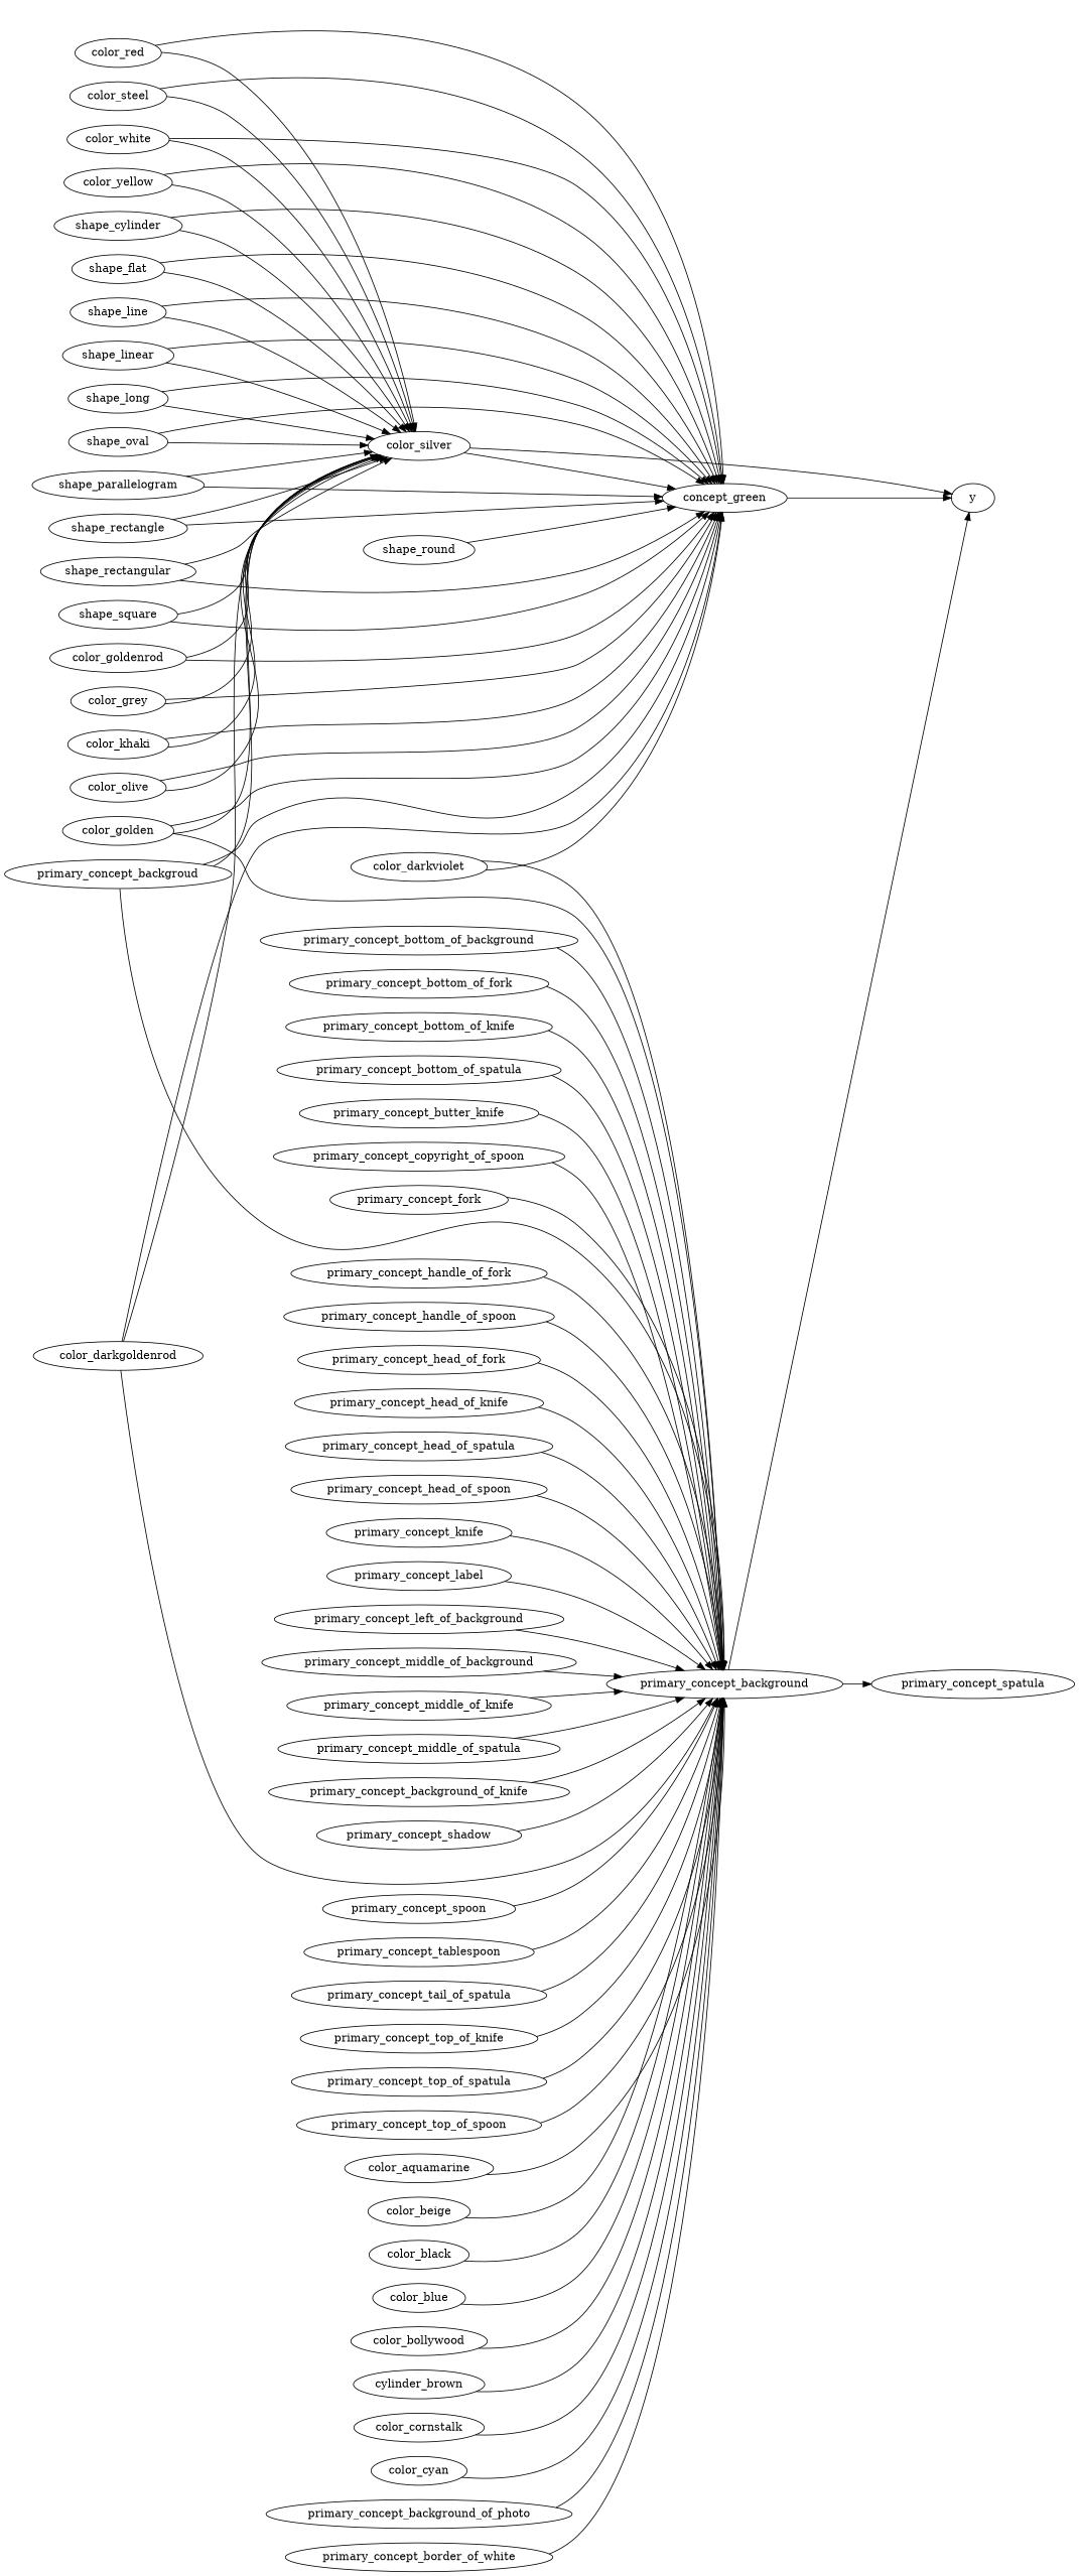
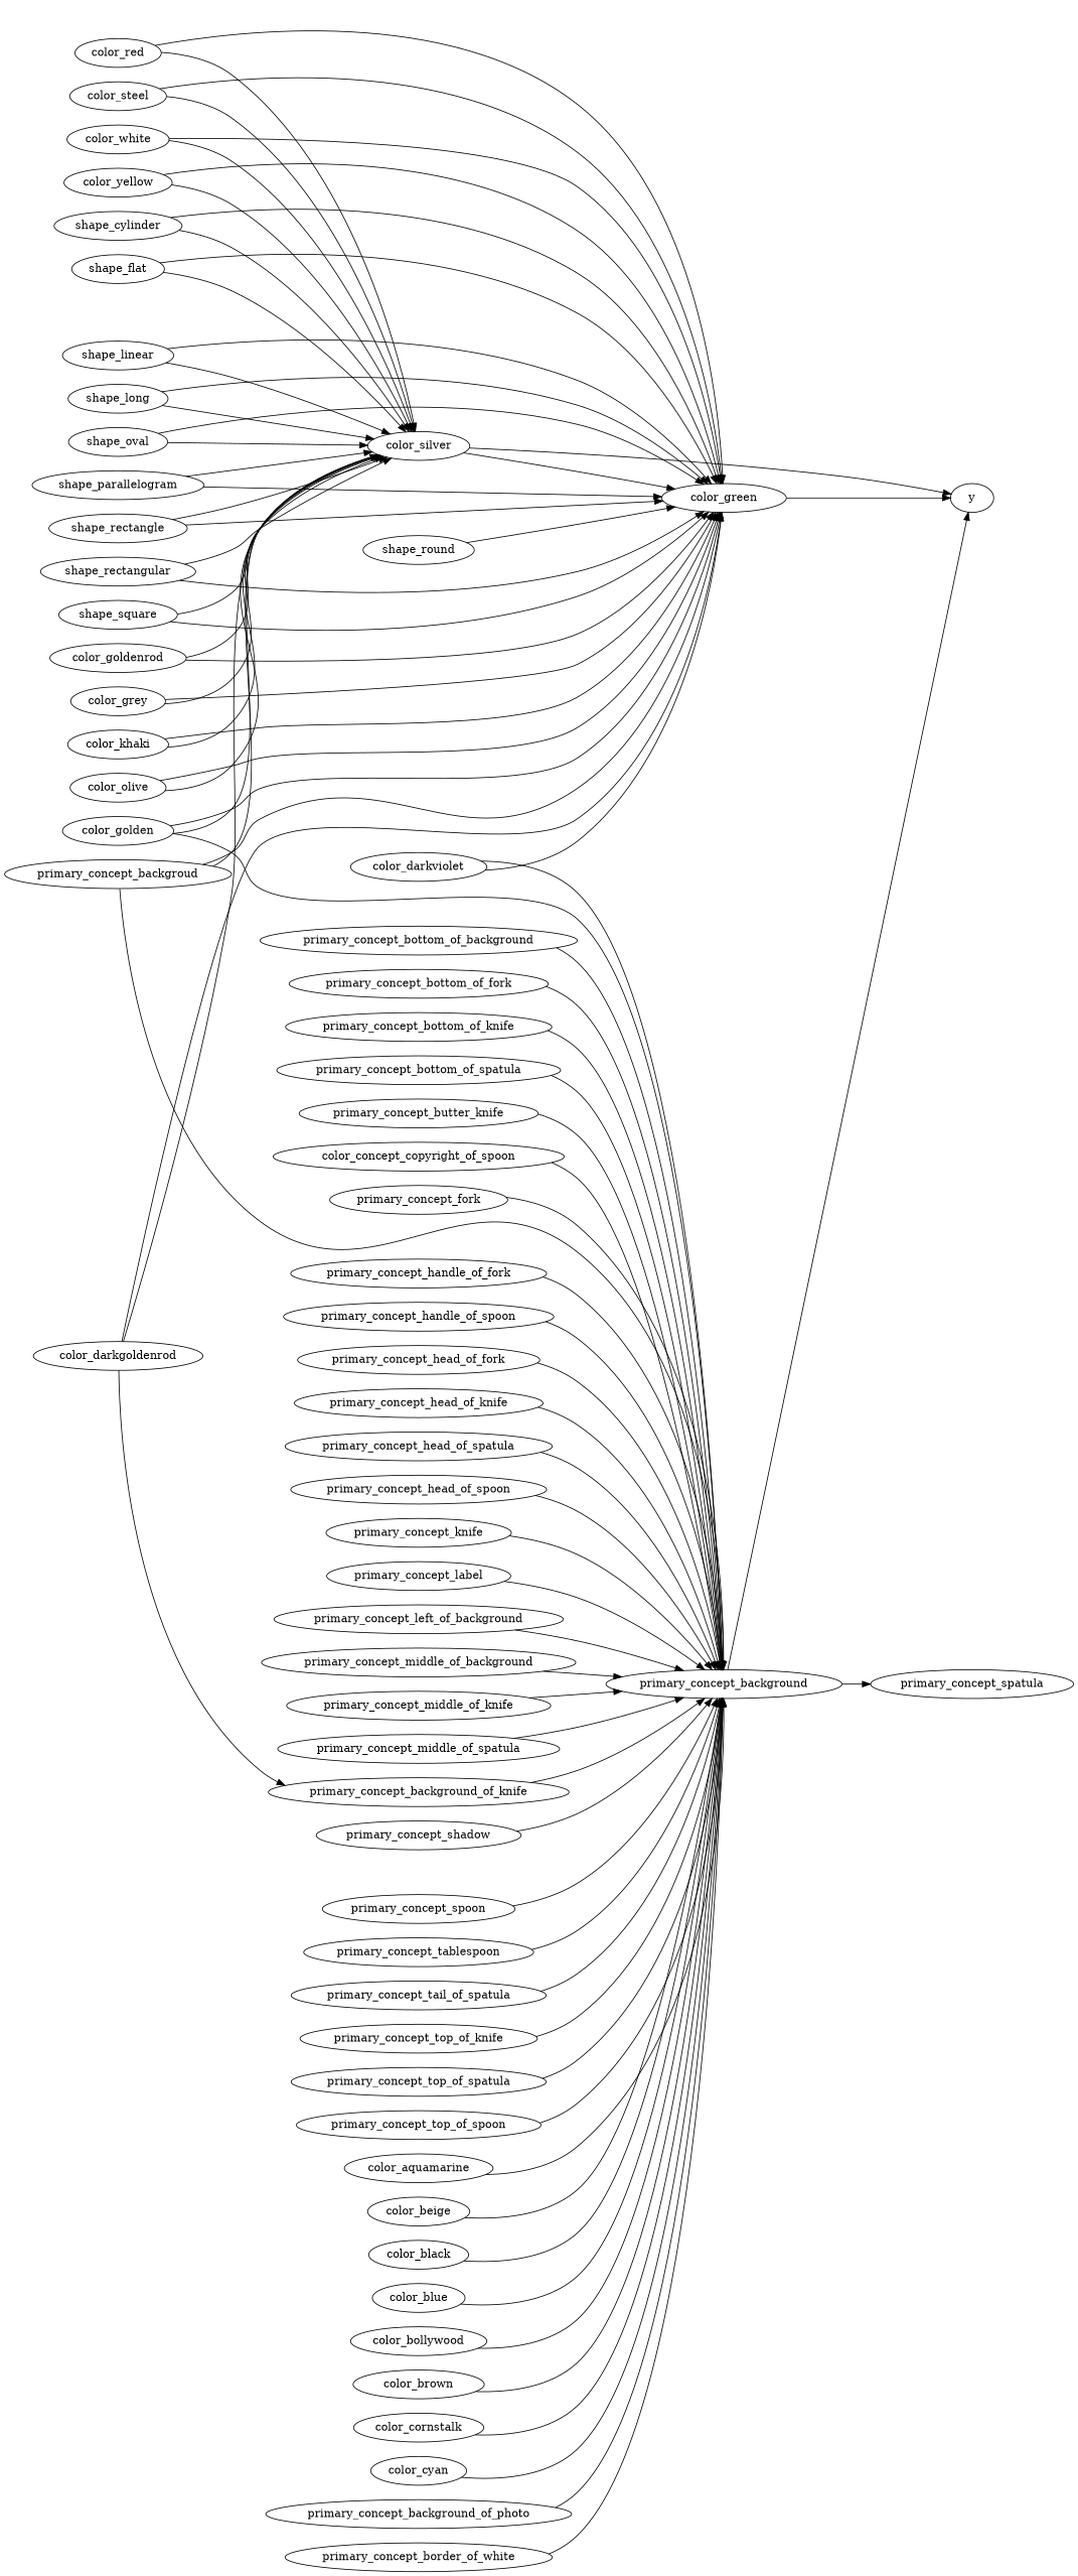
  strict digraph {
    rankdir=LR
    primary_concept_background
    y
    primary_concept_spatula
-   color_green [label=concept_green]
+   color_green
    color_silver
    primary_concept_backgroud
    primary_concept_background_of_knife
    primary_concept_background_of_photo
    n9 [label=primary_concept_border_of_white]
    primary_concept_bottom_of_background
    primary_concept_bottom_of_fork
    primary_concept_bottom_of_knife
    primary_concept_bottom_of_spatula
    primary_concept_butter_knife
-   primary_concept_copyright_of_spoon
+   primary_concept_copyright_of_spoon [label=color_concept_copyright_of_spoon]
    primary_concept_fork
    primary_concept_handle_of_fork
    primary_concept_handle_of_spoon
    primary_concept_head_of_fork
    primary_concept_head_of_knife
    primary_concept_head_of_spatula
    primary_concept_head_of_spoon
    primary_concept_knife
    primary_concept_label
    primary_concept_left_of_background
    primary_concept_middle_of_background
    primary_concept_middle_of_knife
    primary_concept_middle_of_spatula
    primary_concept_shadow
    primary_concept_spoon
    primary_concept_tablespoon
    primary_concept_tail_of_spatula
    primary_concept_top_of_knife
    primary_concept_top_of_spatula
    primary_concept_top_of_spoon
    color_aquamarine
    color_beige
    color_black
    color_blue
    color_bollywood
-   color_brown [label=cylinder_brown]
+   color_brown
    color_cornstalk
    color_cyan
    color_darkgoldenrod
    color_darkviolet
    color_golden
    color_goldenrod
    color_grey
    color_khaki
    color_olive
    color_red
    color_steel
    color_white
    color_yellow
    shape_cylinder
    shape_flat
-   shape_line
    shape_linear
    shape_long
    shape_oval
    shape_parallelogram
    shape_rectangle
    shape_rectangular
    shape_round
    shape_square
    primary_concept_background -> y
    primary_concept_background -> primary_concept_spatula
    color_green -> y
    color_silver -> y
    color_silver -> color_green
    primary_concept_backgroud -> primary_concept_background
    primary_concept_backgroud -> color_green
    primary_concept_backgroud -> color_silver
    primary_concept_background_of_knife -> primary_concept_background
    primary_concept_background_of_photo -> primary_concept_background
    n9 -> primary_concept_background
    primary_concept_bottom_of_background -> primary_concept_background
    primary_concept_bottom_of_fork -> primary_concept_background
    primary_concept_bottom_of_knife -> primary_concept_background
    primary_concept_bottom_of_spatula -> primary_concept_background
    primary_concept_butter_knife -> primary_concept_background
    primary_concept_copyright_of_spoon -> primary_concept_background
    primary_concept_fork -> primary_concept_background
    primary_concept_handle_of_fork -> primary_concept_background
    primary_concept_handle_of_spoon -> primary_concept_background
    primary_concept_head_of_fork -> primary_concept_background
    primary_concept_head_of_knife -> primary_concept_background
    primary_concept_head_of_spatula -> primary_concept_background
    primary_concept_head_of_spoon -> primary_concept_background
    primary_concept_knife -> primary_concept_background
    primary_concept_label -> primary_concept_background
    primary_concept_left_of_background -> primary_concept_background
    primary_concept_middle_of_background -> primary_concept_background
    primary_concept_middle_of_knife -> primary_concept_background
    primary_concept_middle_of_spatula -> primary_concept_background
    primary_concept_shadow -> primary_concept_background
    primary_concept_spoon -> primary_concept_background
    primary_concept_tablespoon -> primary_concept_background
    primary_concept_tail_of_spatula -> primary_concept_background
    primary_concept_top_of_knife -> primary_concept_background
    primary_concept_top_of_spatula -> primary_concept_background
    primary_concept_top_of_spoon -> primary_concept_background
    color_aquamarine -> primary_concept_background
    color_beige -> primary_concept_background
    color_black -> primary_concept_background
    color_blue -> primary_concept_background
    color_bollywood -> primary_concept_background
    color_brown -> primary_concept_background
    color_cornstalk -> primary_concept_background
    color_cyan -> primary_concept_background
-   color_darkgoldenrod -> primary_concept_background
+   color_darkgoldenrod -> primary_concept_background_of_knife
    color_darkgoldenrod -> color_green
    color_darkgoldenrod -> color_silver
    color_darkviolet -> primary_concept_background
    color_darkviolet -> color_green
    color_golden -> primary_concept_background
    color_golden -> color_green
    color_golden -> color_silver
    color_goldenrod -> color_green
    color_goldenrod -> color_silver
    color_grey -> color_green
    color_grey -> color_silver
    color_khaki -> color_green
    color_khaki -> color_silver
    color_olive -> color_green
    color_olive -> color_silver
    color_red -> color_green
    color_red -> color_silver
    color_steel -> color_green
    color_steel -> color_silver
    color_white -> color_green
    color_white -> color_silver
    color_yellow -> color_green
    color_yellow -> color_silver
    shape_cylinder -> color_green
    shape_cylinder -> color_silver
    shape_flat -> color_green
    shape_flat -> color_silver
-   shape_line -> color_green
-   shape_line -> color_silver
    shape_linear -> color_green
    shape_linear -> color_silver
    shape_long -> color_green
    shape_long -> color_silver
    shape_oval -> color_green
    shape_oval -> color_silver
    shape_parallelogram -> color_green
    shape_parallelogram -> color_silver
    shape_rectangle -> color_green
    shape_rectangle -> color_silver
    shape_rectangular -> color_green
    shape_rectangular -> color_silver
    shape_round -> color_green
    shape_square -> color_green
    shape_square -> color_silver
  }
